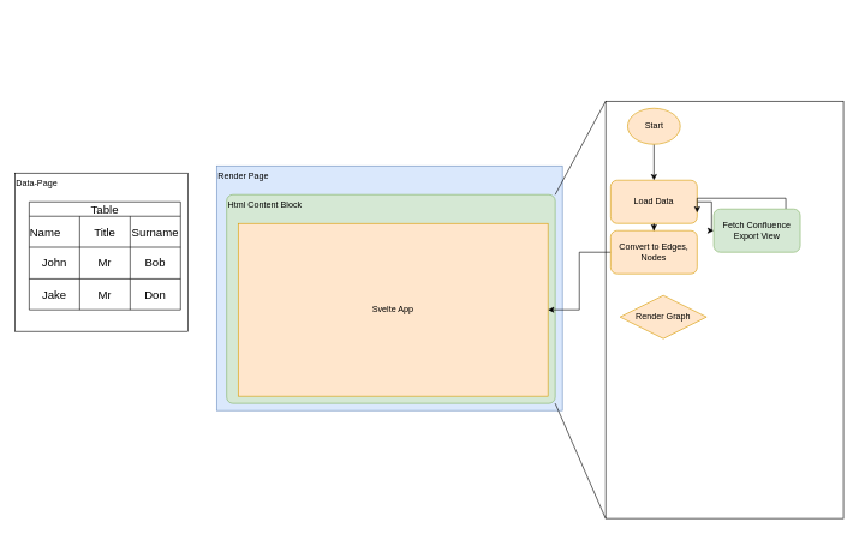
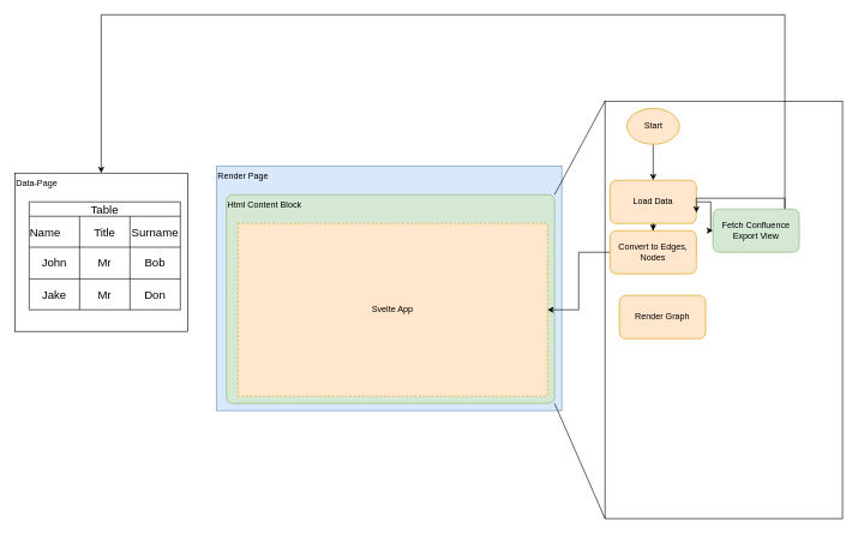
  <mxCell id="0" />
  <mxCell id="1" parent="0" />
  <mxCell id="2" value="Data-Page&lt;br&gt;" style="rounded=0;whiteSpace=wrap;html=1;align=left;verticalAlign=top;" vertex="1" parent="1"><mxGeometry y="240" width="240" height="220" as="geometry" x="20" /></mxCell>
  <mxCell id="3" value="Table" style="shape=table;startSize=20;container=1;collapsible=0;childLayout=tableLayout;strokeColor=default;fontSize=16;" vertex="1" parent="1"><mxGeometry x="40" y="280" width="210" height="150" as="geometry" /></mxCell>
  <mxCell id="4" value="" style="shape=tableRow;horizontal=0;startSize=0;swimlaneHead=0;swimlaneBody=0;strokeColor=inherit;top=0;left=0;bottom=0;right=0;collapsible=0;dropTarget=0;fillColor=none;points=[[0,0.5],[1,0.5]];portConstraint=eastwest;fontSize=16;" vertex="1" parent="3"><mxGeometry y="20" width="210" height="43" as="geometry" /></mxCell>
  <mxCell id="5" value="Name&lt;span style=&quot;white-space: pre;&quot;&gt;&#09;&lt;/span&gt;&lt;span style=&quot;white-space: pre;&quot;&gt;&#09;&lt;/span&gt;" style="shape=partialRectangle;html=1;whiteSpace=wrap;connectable=0;strokeColor=inherit;overflow=hidden;fillColor=none;top=0;left=0;bottom=0;right=0;pointerEvents=1;fontSize=16;" vertex="1" parent="4"><mxGeometry width="70" height="43" as="geometry"><mxRectangle width="70" height="43" as="alternateBounds" /></mxGeometry></mxCell>
  <mxCell id="6" value="Title" style="shape=partialRectangle;html=1;whiteSpace=wrap;connectable=0;strokeColor=inherit;overflow=hidden;fillColor=none;top=0;left=0;bottom=0;right=0;pointerEvents=1;fontSize=16;" vertex="1" parent="4"><mxGeometry x="70" width="70" height="43" as="geometry"><mxRectangle width="70" height="43" as="alternateBounds" /></mxGeometry></mxCell>
  <mxCell id="7" value="Surname" style="shape=partialRectangle;html=1;whiteSpace=wrap;connectable=0;strokeColor=inherit;overflow=hidden;fillColor=none;top=0;left=0;bottom=0;right=0;pointerEvents=1;fontSize=16;" vertex="1" parent="4"><mxGeometry x="140" width="70" height="43" as="geometry"><mxRectangle width="70" height="43" as="alternateBounds" /></mxGeometry></mxCell>
  <mxCell id="8" value="" style="shape=tableRow;horizontal=0;startSize=0;swimlaneHead=0;swimlaneBody=0;strokeColor=inherit;top=0;left=0;bottom=0;right=0;collapsible=0;dropTarget=0;fillColor=none;points=[[0,0.5],[1,0.5]];portConstraint=eastwest;fontSize=16;" vertex="1" parent="3"><mxGeometry y="63" width="210" height="44" as="geometry" /></mxCell>
  <mxCell id="9" value="John" style="shape=partialRectangle;html=1;whiteSpace=wrap;connectable=0;strokeColor=inherit;overflow=hidden;fillColor=none;top=0;left=0;bottom=0;right=0;pointerEvents=1;fontSize=16;" vertex="1" parent="8"><mxGeometry width="70" height="44" as="geometry"><mxRectangle width="70" height="44" as="alternateBounds" /></mxGeometry></mxCell>
  <mxCell id="10" value="Mr" style="shape=partialRectangle;html=1;whiteSpace=wrap;connectable=0;strokeColor=inherit;overflow=hidden;fillColor=none;top=0;left=0;bottom=0;right=0;pointerEvents=1;fontSize=16;" vertex="1" parent="8"><mxGeometry x="70" width="70" height="44" as="geometry"><mxRectangle width="70" height="44" as="alternateBounds" /></mxGeometry></mxCell>
  <mxCell id="11" value="Bob" style="shape=partialRectangle;html=1;whiteSpace=wrap;connectable=0;strokeColor=inherit;overflow=hidden;fillColor=none;top=0;left=0;bottom=0;right=0;pointerEvents=1;fontSize=16;" vertex="1" parent="8"><mxGeometry x="140" width="70" height="44" as="geometry"><mxRectangle width="70" height="44" as="alternateBounds" /></mxGeometry></mxCell>
  <mxCell id="12" value="" style="shape=tableRow;horizontal=0;startSize=0;swimlaneHead=0;swimlaneBody=0;strokeColor=inherit;top=0;left=0;bottom=0;right=0;collapsible=0;dropTarget=0;fillColor=none;points=[[0,0.5],[1,0.5]];portConstraint=eastwest;fontSize=16;" vertex="1" parent="3"><mxGeometry y="107" width="210" height="43" as="geometry" /></mxCell>
  <mxCell id="13" value="Jake" style="shape=partialRectangle;html=1;whiteSpace=wrap;connectable=0;strokeColor=inherit;overflow=hidden;fillColor=none;top=0;left=0;bottom=0;right=0;pointerEvents=1;fontSize=16;" vertex="1" parent="12"><mxGeometry width="70" height="43" as="geometry"><mxRectangle width="70" height="43" as="alternateBounds" /></mxGeometry></mxCell>
  <mxCell id="14" value="Mr" style="shape=partialRectangle;html=1;whiteSpace=wrap;connectable=0;strokeColor=inherit;overflow=hidden;fillColor=none;top=0;left=0;bottom=0;right=0;pointerEvents=1;fontSize=16;" vertex="1" parent="12"><mxGeometry x="70" width="70" height="43" as="geometry"><mxRectangle width="70" height="43" as="alternateBounds" /></mxGeometry></mxCell>
  <mxCell id="15" value="Don" style="shape=partialRectangle;html=1;whiteSpace=wrap;connectable=0;strokeColor=inherit;overflow=hidden;fillColor=none;top=0;left=0;bottom=0;right=0;pointerEvents=1;fontSize=16;" vertex="1" parent="12"><mxGeometry x="140" width="70" height="43" as="geometry"><mxRectangle width="70" height="43" as="alternateBounds" /></mxGeometry></mxCell>
  <mxCell id="16" value="Render Page" style="rounded=0;whiteSpace=wrap;html=1;align=left;verticalAlign=top;fillColor=#dae8fc;strokeColor=#6c8ebf;" vertex="1" parent="1"><mxGeometry x="300" y="230" width="480" height="340" as="geometry" /></mxCell>
  <mxCell id="17" value="Html Content Block" style="rounded=1;whiteSpace=wrap;html=1;verticalAlign=top;align=left;arcSize=3;fillColor=#d5e8d4;strokeColor=#82b366;" vertex="1" parent="1"><mxGeometry x="314" y="270" width="456" height="290" as="geometry" /></mxCell>
- <mxCell id="18" value="Svelte App" style="rounded=0;whiteSpace=wrap;html=1;fillColor=#ffe6cc;strokeColor=#d79b00;" vertex="1" parent="1"><mxGeometry x="330" y="310" width="430" height="240" as="geometry" /></mxCell>
+ <mxCell id="18" value="Svelte App" style="rounded=0;whiteSpace=wrap;html=1;fillColor=#ffe6cc;strokeColor=#d79b00;dashed=1;" vertex="1" parent="1"><mxGeometry x="330" y="310" width="430" height="240" as="geometry" /></mxCell>
  <mxCell id="19" value="" style="rounded=0;whiteSpace=wrap;html=1;" vertex="1" parent="1"><mxGeometry x="840" y="140" width="330" height="580" as="geometry" /></mxCell>
  <mxCell id="20" value="" style="endArrow=none;html=1;rounded=0;entryX=0;entryY=0;entryDx=0;entryDy=0;exitX=1;exitY=0;exitDx=0;exitDy=0;" edge="1" parent="1" source="17" target="19"><mxGeometry width="50" height="50" relative="1" as="geometry"><mxPoint x="640" y="170" as="sourcePoint" /><mxPoint x="690" y="120" as="targetPoint" /></mxGeometry></mxCell>
  <mxCell id="21" value="" style="endArrow=none;html=1;rounded=0;entryX=1;entryY=1;entryDx=0;entryDy=0;exitX=0;exitY=1;exitDx=0;exitDy=0;" edge="1" parent="1" source="19" target="17"><mxGeometry width="50" height="50" relative="1" as="geometry"><mxPoint x="730" y="700" as="sourcePoint" /><mxPoint x="780" y="650" as="targetPoint" /></mxGeometry></mxCell>
  <mxCell id="22" value="" style="edgeStyle=orthogonalEdgeStyle;rounded=0;orthogonalLoop=1;jettySize=auto;html=1;" edge="1" parent="1" source="24" target="29"><mxGeometry relative="1" as="geometry" /></mxCell>
  <mxCell id="23" value="" style="edgeStyle=orthogonalEdgeStyle;rounded=0;orthogonalLoop=1;jettySize=auto;html=1;" edge="1" parent="1" source="24" target="31"><mxGeometry relative="1" as="geometry" /></mxCell>
  <mxCell id="24" value="Load Data" style="rounded=1;whiteSpace=wrap;html=1;fillColor=#ffe6cc;strokeColor=#d79b00;" vertex="1" parent="1"><mxGeometry x="847" y="250" width="120" height="60" as="geometry" /></mxCell>
  <mxCell id="25" style="edgeStyle=orthogonalEdgeStyle;rounded=0;orthogonalLoop=1;jettySize=auto;html=1;entryX=0.5;entryY=0;entryDx=0;entryDy=0;" edge="1" parent="1" source="26" target="24"><mxGeometry relative="1" as="geometry" /></mxCell>
  <mxCell id="26" value="Start" style="ellipse;whiteSpace=wrap;html=1;fillColor=#ffe6cc;strokeColor=#d79b00;" vertex="1" parent="1"><mxGeometry x="870.5" y="150" width="73" height="50" as="geometry" /></mxCell>
  <mxCell id="27" style="edgeStyle=orthogonalEdgeStyle;rounded=0;orthogonalLoop=1;jettySize=auto;html=1;entryX=1;entryY=0.75;entryDx=0;entryDy=0;" edge="1" parent="1" source="29" target="24"><mxGeometry relative="1" as="geometry"><Array as="points"><mxPoint x="1090" y="275" /></Array></mxGeometry></mxCell>
+ <mxCell id="28" style="edgeStyle=orthogonalEdgeStyle;rounded=0;orthogonalLoop=1;jettySize=auto;html=1;entryX=0.5;entryY=0;entryDx=0;entryDy=0;" edge="1" parent="1" source="29" target="2"><mxGeometry relative="1" as="geometry"><Array as="points"><mxPoint x="1090" y="20" /><mxPoint x="140" y="20" /></Array></mxGeometry></mxCell>
  <mxCell id="29" value="Fetch Confluence Export View" style="whiteSpace=wrap;html=1;rounded=1;fillColor=#d5e8d4;strokeColor=#82b366;" vertex="1" parent="1"><mxGeometry x="990" y="290" width="120" height="60" as="geometry" /></mxCell>
  <mxCell id="30" value="" style="edgeStyle=orthogonalEdgeStyle;rounded=0;orthogonalLoop=1;jettySize=auto;html=1;" edge="1" parent="1" source="31" target="18"><mxGeometry relative="1" as="geometry" /></mxCell>
  <mxCell id="31" value="Convert to Edges, Nodes" style="rounded=1;whiteSpace=wrap;html=1;fillColor=#ffe6cc;strokeColor=#d79b00;" vertex="1" parent="1"><mxGeometry x="847" y="320" width="120" height="60" as="geometry" /></mxCell>
- <mxCell id="32" value="Render Graph" style="rhombus;whiteSpace=wrap;html=1;fillColor=#ffe6cc;strokeColor=#d79b00;" vertex="1" parent="1"><mxGeometry x="860" y="410" width="120" height="60" as="geometry" /></mxCell>
+ <mxCell id="32" value="Render Graph" style="rounded=1;whiteSpace=wrap;html=1;fillColor=#ffe6cc;strokeColor=#d79b00;" vertex="1" parent="1"><mxGeometry x="860" y="410" width="120" height="60" as="geometry" /></mxCell>
